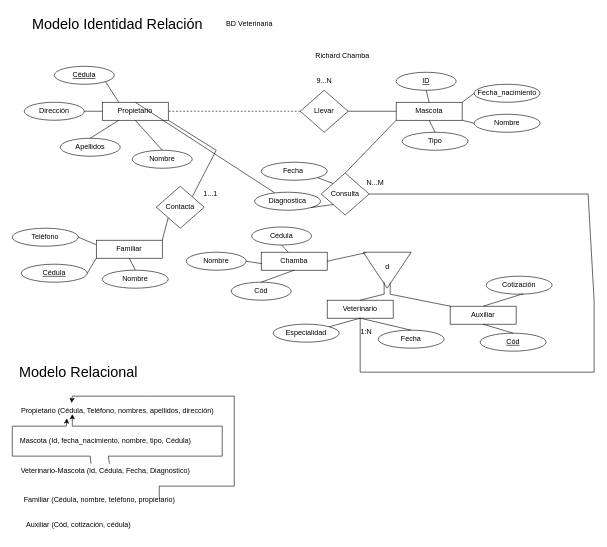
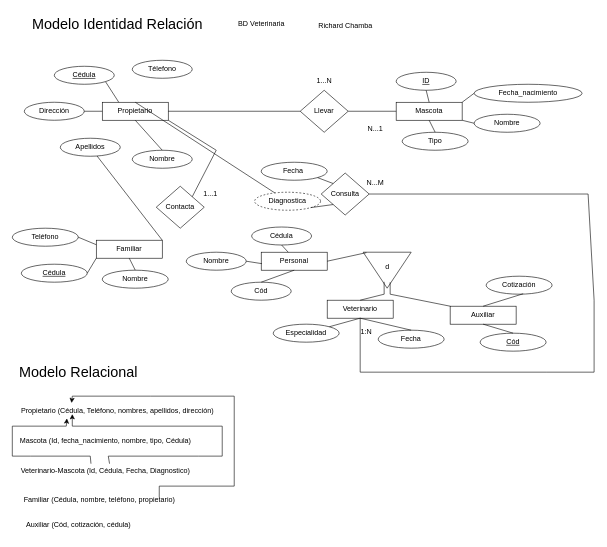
  <mxCell id="0" />
  <mxCell id="1" parent="0" />
  <mxCell id="2" value="Propietario" style="rounded=0;whiteSpace=wrap;html=1;" vertex="1" parent="1"><mxGeometry x="170" y="170" width="110" height="30" as="geometry" /></mxCell>
  <mxCell id="3" value="Mascota" style="rounded=0;whiteSpace=wrap;html=1;" vertex="1" parent="1"><mxGeometry x="660" y="170" width="110" height="30" as="geometry" /></mxCell>
  <mxCell id="4" value="Auxiliar" style="rounded=0;whiteSpace=wrap;html=1;" vertex="1" parent="1"><mxGeometry x="750" y="510" width="110" height="30" as="geometry" /></mxCell>
  <mxCell id="5" value="Veterinario" style="rounded=0;whiteSpace=wrap;html=1;" vertex="1" parent="1"><mxGeometry x="545" y="500" width="110" height="30" as="geometry" /></mxCell>
  <mxCell id="6" value="Familiar" style="rounded=0;whiteSpace=wrap;html=1;" vertex="1" parent="1"><mxGeometry x="160" y="400" width="110" height="30" as="geometry" /></mxCell>
  <mxCell id="7" value="&lt;u&gt;Cédula&lt;/u&gt;" style="ellipse;whiteSpace=wrap;html=1;" vertex="1" parent="1"><mxGeometry x="90" y="110" width="100" height="30" as="geometry" /></mxCell>
+ <mxCell id="8" value="Télefono" style="ellipse;whiteSpace=wrap;html=1;" vertex="1" parent="1"><mxGeometry x="220" y="100" width="100" height="30" as="geometry" /></mxCell>
  <mxCell id="9" value="Dirección" style="ellipse;whiteSpace=wrap;html=1;" vertex="1" parent="1"><mxGeometry x="40" y="170" width="100" height="30" as="geometry" /></mxCell>
  <mxCell id="10" value="Apellidos" style="ellipse;whiteSpace=wrap;html=1;" vertex="1" parent="1"><mxGeometry x="100" y="230" width="100" height="30" as="geometry" /></mxCell>
  <mxCell id="11" value="Nombre" style="ellipse;whiteSpace=wrap;html=1;" vertex="1" parent="1"><mxGeometry x="220" y="250" width="100" height="30" as="geometry" /></mxCell>
  <mxCell id="12" value="Llevar" style="rhombus;whiteSpace=wrap;html=1;" vertex="1" parent="1"><mxGeometry x="500" y="150" width="80" height="70" as="geometry" /></mxCell>
  <mxCell id="13" value="Consulta" style="rhombus;whiteSpace=wrap;html=1;" vertex="1" parent="1"><mxGeometry x="535" y="288" width="80" height="70" as="geometry" /></mxCell>
  <mxCell id="14" value="&lt;u&gt;ID&lt;/u&gt;" style="ellipse;whiteSpace=wrap;html=1;" vertex="1" parent="1"><mxGeometry x="660" y="120" width="100" height="30" as="geometry" /></mxCell>
- <mxCell id="15" value="Fecha_nacimiento" style="ellipse;whiteSpace=wrap;html=1;" vertex="1" parent="1"><mxGeometry x="790" y="140" width="110" height="30" as="geometry" /></mxCell>
+ <mxCell id="15" value="Fecha_nacimiento" style="ellipse;whiteSpace=wrap;html=1;" vertex="1" parent="1"><mxGeometry x="790" y="140" width="180" height="30" as="geometry" /></mxCell>
  <mxCell id="16" value="Nombre" style="ellipse;whiteSpace=wrap;html=1;" vertex="1" parent="1"><mxGeometry x="790" y="190" width="110" height="30" as="geometry" /></mxCell>
  <mxCell id="17" value="Tipo" style="ellipse;whiteSpace=wrap;html=1;" vertex="1" parent="1"><mxGeometry x="670" y="220" width="110" height="30" as="geometry" /></mxCell>
  <mxCell id="18" value="Cotización" style="ellipse;whiteSpace=wrap;html=1;" vertex="1" parent="1"><mxGeometry x="810" y="460" width="110" height="30" as="geometry" /></mxCell>
  <mxCell id="19" value="&lt;u&gt;Cód&lt;/u&gt;" style="ellipse;whiteSpace=wrap;html=1;" vertex="1" parent="1"><mxGeometry x="800" y="555" width="110" height="30" as="geometry" /></mxCell>
  <mxCell id="20" value="Especialidad" style="ellipse;whiteSpace=wrap;html=1;" vertex="1" parent="1"><mxGeometry x="455" y="540" width="110" height="30" as="geometry" /></mxCell>
  <mxCell id="21" value="Fecha" style="ellipse;whiteSpace=wrap;html=1;" vertex="1" parent="1"><mxGeometry x="630" y="550" width="110" height="30" as="geometry" /></mxCell>
  <mxCell id="22" value="&lt;u&gt;Cédula&lt;/u&gt;" style="ellipse;whiteSpace=wrap;html=1;" vertex="1" parent="1"><mxGeometry x="35" y="440" width="110" height="30" as="geometry" /></mxCell>
  <mxCell id="23" value="Nombre" style="ellipse;whiteSpace=wrap;html=1;" vertex="1" parent="1"><mxGeometry x="170" y="450" width="110" height="30" as="geometry" /></mxCell>
  <mxCell id="24" value="Teléfono" style="ellipse;whiteSpace=wrap;html=1;" vertex="1" parent="1"><mxGeometry x="20" y="380" width="110" height="30" as="geometry" /></mxCell>
  <mxCell id="25" value="Contacta" style="rhombus;whiteSpace=wrap;html=1;" vertex="1" parent="1"><mxGeometry x="260" y="310" width="80" height="70" as="geometry" /></mxCell>
  <mxCell id="26" value="" style="endArrow=none;html=1;rounded=0;entryX=1;entryY=0.5;entryDx=0;entryDy=0;exitX=0;exitY=0.25;exitDx=0;exitDy=0;" edge="1" parent="1" source="6" target="24"><mxGeometry width="50" height="50" relative="1" as="geometry"><mxPoint x="410" y="390" as="sourcePoint" /><mxPoint x="460" y="340" as="targetPoint" /></mxGeometry></mxCell>
  <mxCell id="27" value="" style="endArrow=none;html=1;rounded=0;entryX=1;entryY=0.5;entryDx=0;entryDy=0;exitX=0;exitY=1;exitDx=0;exitDy=0;" edge="1" parent="1" source="6" target="22"><mxGeometry width="50" height="50" relative="1" as="geometry"><mxPoint x="210" y="423" as="sourcePoint" /><mxPoint x="180" y="410" as="targetPoint" /></mxGeometry></mxCell>
  <mxCell id="28" value="" style="endArrow=none;html=1;rounded=0;entryX=0.5;entryY=0;entryDx=0;entryDy=0;exitX=0.5;exitY=1;exitDx=0;exitDy=0;" edge="1" parent="1" source="6" target="23"><mxGeometry width="50" height="50" relative="1" as="geometry"><mxPoint x="245" y="440" as="sourcePoint" /><mxPoint x="230" y="465" as="targetPoint" /></mxGeometry></mxCell>
  <mxCell id="29" value="" style="endArrow=none;html=1;rounded=0;entryX=0.5;entryY=1;entryDx=0;entryDy=0;" edge="1" parent="1" source="20" target="5"><mxGeometry width="50" height="50" relative="1" as="geometry"><mxPoint x="880" y="660" as="sourcePoint" /><mxPoint x="945" y="640" as="targetPoint" /></mxGeometry></mxCell>
  <mxCell id="30" value="" style="endArrow=none;html=1;rounded=0;exitX=0.5;exitY=0;exitDx=0;exitDy=0;entryX=0.5;entryY=1;entryDx=0;entryDy=0;" edge="1" parent="1" source="21" target="5"><mxGeometry width="50" height="50" relative="1" as="geometry"><mxPoint x="955" y="655" as="sourcePoint" /><mxPoint x="995" y="630" as="targetPoint" /></mxGeometry></mxCell>
  <mxCell id="31" value="" style="endArrow=none;html=1;rounded=0;exitX=0.5;exitY=0;exitDx=0;exitDy=0;entryX=0.5;entryY=1;entryDx=0;entryDy=0;" edge="1" parent="1" source="19" target="4"><mxGeometry width="50" height="50" relative="1" as="geometry"><mxPoint x="985" y="420" as="sourcePoint" /><mxPoint x="880" y="410" as="targetPoint" /></mxGeometry></mxCell>
  <mxCell id="32" value="" style="endArrow=none;html=1;rounded=0;exitX=0.5;exitY=0;exitDx=0;exitDy=0;entryX=0.561;entryY=0.978;entryDx=0;entryDy=0;entryPerimeter=0;" edge="1" parent="1" source="4" target="18"><mxGeometry width="50" height="50" relative="1" as="geometry"><mxPoint x="915" y="430" as="sourcePoint" /><mxPoint x="910" y="410" as="targetPoint" /></mxGeometry></mxCell>
  <mxCell id="33" value="" style="endArrow=none;html=1;rounded=0;entryX=1;entryY=0.5;entryDx=0;entryDy=0;exitX=0;exitY=0.5;exitDx=0;exitDy=0;" edge="1" parent="1" source="2" target="9"><mxGeometry width="50" height="50" relative="1" as="geometry"><mxPoint x="470" y="300" as="sourcePoint" /><mxPoint x="520" y="250" as="targetPoint" /></mxGeometry></mxCell>
  <mxCell id="34" value="" style="endArrow=none;html=1;rounded=0;entryX=1;entryY=1;entryDx=0;entryDy=0;exitX=0.25;exitY=0;exitDx=0;exitDy=0;" edge="1" parent="1" source="2" target="7"><mxGeometry width="50" height="50" relative="1" as="geometry"><mxPoint x="470" y="300" as="sourcePoint" /><mxPoint x="520" y="250" as="targetPoint" /></mxGeometry></mxCell>
  <mxCell id="35" value="" style="endArrow=none;html=1;rounded=0;exitX=0.5;exitY=0;exitDx=0;exitDy=0;" edge="1" parent="1" source="2" target="46"><mxGeometry width="50" height="50" relative="1" as="geometry"><mxPoint x="303" y="184" as="sourcePoint" /><mxPoint x="280" y="150" as="targetPoint" /></mxGeometry></mxCell>
- <mxCell id="36" value="" style="endArrow=none;html=1;rounded=0;entryX=0.25;entryY=1;entryDx=0;entryDy=0;exitX=0.5;exitY=0;exitDx=0;exitDy=0;" edge="1" parent="1" source="10" target="2"><mxGeometry width="50" height="50" relative="1" as="geometry"><mxPoint x="470" y="300" as="sourcePoint" /><mxPoint x="520" y="250" as="targetPoint" /></mxGeometry></mxCell>
  <mxCell id="37" value="" style="endArrow=none;html=1;rounded=0;entryX=0.5;entryY=1;entryDx=0;entryDy=0;exitX=0.5;exitY=0;exitDx=0;exitDy=0;" edge="1" parent="1" source="11" target="2"><mxGeometry width="50" height="50" relative="1" as="geometry"><mxPoint x="470" y="300" as="sourcePoint" /><mxPoint x="520" y="250" as="targetPoint" /></mxGeometry></mxCell>
- <mxCell id="38" value="" style="endArrow=none;html=1;rounded=0;entryX=1;entryY=0.5;entryDx=0;entryDy=0;exitX=0;exitY=0.5;exitDx=0;exitDy=0;dashed=1;" edge="1" parent="1" source="12" target="2"><mxGeometry width="50" height="50" relative="1" as="geometry"><mxPoint x="407" y="185" as="sourcePoint" /><mxPoint x="520" y="250" as="targetPoint" /></mxGeometry></mxCell>
+ <mxCell id="38" value="" style="endArrow=none;html=1;rounded=0;entryX=1;entryY=0.5;entryDx=0;entryDy=0;exitX=0;exitY=0.5;exitDx=0;exitDy=0;" edge="1" parent="1" source="12" target="2"><mxGeometry width="50" height="50" relative="1" as="geometry"><mxPoint x="407" y="185" as="sourcePoint" /><mxPoint x="520" y="250" as="targetPoint" /></mxGeometry></mxCell>
  <mxCell id="39" value="" style="endArrow=none;html=1;rounded=0;entryX=1;entryY=0.5;entryDx=0;entryDy=0;exitX=0;exitY=0.5;exitDx=0;exitDy=0;" edge="1" parent="1" source="3" target="12"><mxGeometry width="50" height="50" relative="1" as="geometry"><mxPoint x="560" y="300" as="sourcePoint" /><mxPoint x="610" y="250" as="targetPoint" /></mxGeometry></mxCell>
  <mxCell id="40" value="" style="endArrow=none;html=1;rounded=0;entryX=0.5;entryY=1;entryDx=0;entryDy=0;exitX=0.5;exitY=0;exitDx=0;exitDy=0;" edge="1" parent="1" source="3" target="14"><mxGeometry width="50" height="50" relative="1" as="geometry"><mxPoint x="560" y="300" as="sourcePoint" /><mxPoint x="610" y="250" as="targetPoint" /></mxGeometry></mxCell>
  <mxCell id="41" value="" style="endArrow=none;html=1;rounded=0;entryX=0;entryY=0.5;entryDx=0;entryDy=0;" edge="1" parent="1" target="15"><mxGeometry width="50" height="50" relative="1" as="geometry"><mxPoint x="770" y="170" as="sourcePoint" /><mxPoint x="610" y="250" as="targetPoint" /></mxGeometry></mxCell>
  <mxCell id="42" value="" style="endArrow=none;html=1;rounded=0;entryX=0;entryY=0.5;entryDx=0;entryDy=0;exitX=1;exitY=1;exitDx=0;exitDy=0;" edge="1" parent="1" source="3" target="16"><mxGeometry width="50" height="50" relative="1" as="geometry"><mxPoint x="560" y="300" as="sourcePoint" /><mxPoint x="610" y="250" as="targetPoint" /></mxGeometry></mxCell>
  <mxCell id="43" value="" style="endArrow=none;html=1;rounded=0;entryX=0.5;entryY=0;entryDx=0;entryDy=0;exitX=0.5;exitY=1;exitDx=0;exitDy=0;" edge="1" parent="1" source="3" target="17"><mxGeometry width="50" height="50" relative="1" as="geometry"><mxPoint x="560" y="300" as="sourcePoint" /><mxPoint x="610" y="250" as="targetPoint" /></mxGeometry></mxCell>
- <mxCell id="44" value="" style="endArrow=none;html=1;rounded=0;entryX=0;entryY=1;entryDx=0;entryDy=0;exitX=0.5;exitY=0;exitDx=0;exitDy=0;" edge="1" parent="1" source="13" target="3"><mxGeometry width="50" height="50" relative="1" as="geometry"><mxPoint x="560" y="300" as="sourcePoint" /><mxPoint x="610" y="250" as="targetPoint" /></mxGeometry></mxCell>
  <mxCell id="45" value="Fecha&amp;nbsp;" style="ellipse;whiteSpace=wrap;html=1;" vertex="1" parent="1"><mxGeometry x="435" y="270" width="110" height="30" as="geometry" /></mxCell>
- <mxCell id="46" value="Diagnostica" style="ellipse;whiteSpace=wrap;html=1;" vertex="1" parent="1"><mxGeometry x="424" y="320" width="110" height="30" as="geometry" /></mxCell>
+ <mxCell id="46" value="Diagnostica" style="ellipse;whiteSpace=wrap;html=1;dashed=1;" vertex="1" parent="1"><mxGeometry x="424" y="320" width="110" height="30" as="geometry" /></mxCell>
  <mxCell id="47" value="" style="endArrow=none;html=1;rounded=0;entryX=1;entryY=1;entryDx=0;entryDy=0;exitX=0;exitY=0;exitDx=0;exitDy=0;" edge="1" parent="1" source="13" target="45"><mxGeometry width="50" height="50" relative="1" as="geometry"><mxPoint x="510" y="490" as="sourcePoint" /><mxPoint x="560" y="440" as="targetPoint" /></mxGeometry></mxCell>
  <mxCell id="48" value="" style="endArrow=none;html=1;rounded=0;entryX=0;entryY=1;entryDx=0;entryDy=0;exitX=1;exitY=1;exitDx=0;exitDy=0;" edge="1" parent="1" source="46" target="13"><mxGeometry width="50" height="50" relative="1" as="geometry"><mxPoint x="510" y="490" as="sourcePoint" /><mxPoint x="560" y="440" as="targetPoint" /></mxGeometry></mxCell>
- <mxCell id="49" value="" style="endArrow=none;html=1;rounded=0;entryX=0;entryY=1;entryDx=0;entryDy=0;exitX=1;exitY=0;exitDx=0;exitDy=0;" edge="1" parent="1" source="6" target="25"><mxGeometry width="50" height="50" relative="1" as="geometry"><mxPoint x="510" y="410" as="sourcePoint" /><mxPoint x="560" y="360" as="targetPoint" /></mxGeometry></mxCell>
+ <mxCell id="49" value="" style="endArrow=none;html=1;rounded=0;exitX=1;exitY=0;exitDx=0;exitDy=0;" edge="1" parent="1" source="6" target="10"><mxGeometry width="50" height="50" relative="1" as="geometry"><mxPoint x="510" y="410" as="sourcePoint" /><mxPoint x="560" y="360" as="targetPoint" /></mxGeometry></mxCell>
  <mxCell id="50" value="" style="endArrow=none;html=1;rounded=0;entryX=1;entryY=0;entryDx=0;entryDy=0;exitX=1;exitY=1;exitDx=0;exitDy=0;" edge="1" parent="1" source="2" target="25"><mxGeometry width="50" height="50" relative="1" as="geometry"><mxPoint x="390" y="230" as="sourcePoint" /><mxPoint x="560" y="360" as="targetPoint" /><Array as="points"><mxPoint x="360" y="250" /></Array></mxGeometry></mxCell>
  <mxCell id="51" value="N...M" style="text;html=1;align=center;verticalAlign=middle;resizable=0;points=[];autosize=1;strokeColor=none;fillColor=none;" vertex="1" parent="1"><mxGeometry x="600" y="290" width="50" height="30" as="geometry" /></mxCell>
- <mxCell id="53" value="9...N" style="text;html=1;align=center;verticalAlign=middle;resizable=0;points=[];autosize=1;strokeColor=none;fillColor=none;" vertex="1" parent="1"><mxGeometry x="515" y="120" width="50" height="30" as="geometry" /></mxCell>
+ <mxCell id="52" value="N...1" style="text;html=1;align=center;verticalAlign=middle;resizable=0;points=[];autosize=1;strokeColor=none;fillColor=none;" vertex="1" parent="1"><mxGeometry x="600" y="200" width="50" height="30" as="geometry" /></mxCell>
+ <mxCell id="53" value="1...N" style="text;html=1;align=center;verticalAlign=middle;resizable=0;points=[];autosize=1;strokeColor=none;fillColor=none;" vertex="1" parent="1"><mxGeometry x="515" y="120" width="50" height="30" as="geometry" /></mxCell>
  <mxCell id="54" value="1...1" style="text;html=1;align=center;verticalAlign=middle;resizable=0;points=[];autosize=1;strokeColor=none;fillColor=none;" vertex="1" parent="1"><mxGeometry x="325" y="308" width="50" height="30" as="geometry" /></mxCell>
  <mxCell id="55" value="&lt;font style=&quot;font-size: 24px;&quot;&gt;Modelo Identidad Relación&lt;/font&gt;" style="text;html=1;align=center;verticalAlign=middle;resizable=0;points=[];autosize=1;strokeColor=none;fillColor=none;" vertex="1" parent="1"><mxGeometry x="40" y="20" width="310" height="40" as="geometry" /></mxCell>
- <mxCell id="56" value="BD Veterinaria" style="text;html=1;align=center;verticalAlign=middle;resizable=0;points=[];autosize=1;strokeColor=none;fillColor=none;" vertex="1" parent="1"><mxGeometry x="365" y="25" width="100" height="30" as="geometry" /></mxCell>
- <mxCell id="57" value="Richard Chamba" style="text;html=1;align=center;verticalAlign=middle;resizable=0;points=[];autosize=1;strokeColor=none;fillColor=none;" vertex="1" parent="1"><mxGeometry x="515" y="78" width="110" height="30" as="geometry" /></mxCell>
+ <mxCell id="56" value="BD Veterinaria" style="text;html=1;align=center;verticalAlign=middle;resizable=0;points=[];autosize=1;strokeColor=none;fillColor=none;" vertex="1" parent="1"><mxGeometry x="385" y="25" width="100" height="30" as="geometry" /></mxCell>
+ <mxCell id="57" value="Richard Chamba" style="text;html=1;align=center;verticalAlign=middle;resizable=0;points=[];autosize=1;strokeColor=none;fillColor=none;" vertex="1" parent="1"><mxGeometry x="520" y="28" width="110" height="30" as="geometry" /></mxCell>
  <mxCell id="58" value="&lt;font style=&quot;font-size: 24px;&quot;&gt;Modelo Relacional&lt;/font&gt;" style="text;html=1;align=center;verticalAlign=middle;resizable=0;points=[];autosize=1;strokeColor=none;fillColor=none;" vertex="1" parent="1"><mxGeometry x="20" y="600" width="220" height="40" as="geometry" /></mxCell>
  <mxCell id="59" value="Propietario (Cédula, Teléfono, nombres, apellidos, dirección)" style="text;html=1;align=center;verticalAlign=middle;resizable=0;points=[];autosize=1;strokeColor=none;fillColor=none;" vertex="1" parent="1"><mxGeometry x="25" y="670" width="340" height="30" as="geometry" /></mxCell>
  <mxCell id="60" value="Mascota (Id, fecha_nacimiento, nombre, tipo, Cédula)" style="text;html=1;align=center;verticalAlign=middle;resizable=0;points=[];autosize=1;strokeColor=none;fillColor=none;" vertex="1" parent="1"><mxGeometry x="20" y="720" width="310" height="30" as="geometry" /></mxCell>
  <mxCell id="61" value="Veterinario-Mascota (Id, Cédula, Fecha, Diagnostico)" style="text;html=1;align=center;verticalAlign=middle;resizable=0;points=[];autosize=1;strokeColor=none;fillColor=none;" vertex="1" parent="1"><mxGeometry x="20" y="770" width="310" height="30" as="geometry" /></mxCell>
  <mxCell id="62" value="Auxiliar (Cód, cotización, cédula)" style="text;html=1;align=center;verticalAlign=middle;resizable=0;points=[];autosize=1;strokeColor=none;fillColor=none;" vertex="1" parent="1"><mxGeometry x="30" y="860" width="200" height="30" as="geometry" /></mxCell>
  <mxCell id="63" value="" style="endArrow=classic;html=1;rounded=0;exitX=0.523;exitY=0.087;exitDx=0;exitDy=0;exitPerimeter=0;" edge="1" parent="1" source="61"><mxGeometry width="50" height="50" relative="1" as="geometry"><mxPoint x="160" y="760" as="sourcePoint" /><mxPoint x="120" y="690" as="targetPoint" /><Array as="points"><mxPoint x="180" y="760" /><mxPoint x="330" y="760" /><mxPoint x="370" y="760" /><mxPoint x="370" y="710" /><mxPoint x="120" y="710" /></Array></mxGeometry></mxCell>
  <mxCell id="64" value="" style="endArrow=classic;html=1;rounded=0;entryX=0.253;entryY=0.905;entryDx=0;entryDy=0;entryPerimeter=0;exitX=0.423;exitY=0.088;exitDx=0;exitDy=0;exitPerimeter=0;" edge="1" parent="1" source="61" target="59"><mxGeometry width="50" height="50" relative="1" as="geometry"><mxPoint x="20" y="760" as="sourcePoint" /><mxPoint x="460" y="590" as="targetPoint" /><Array as="points"><mxPoint x="150" y="760" /><mxPoint x="50" y="760" /><mxPoint x="20" y="760" /><mxPoint x="20" y="710" /><mxPoint x="110" y="710" /></Array></mxGeometry></mxCell>
  <mxCell id="65" value="Familiar (Cédula, nombre, teléfono, propietario)" style="text;html=1;align=center;verticalAlign=middle;resizable=0;points=[];autosize=1;strokeColor=none;fillColor=none;" vertex="1" parent="1"><mxGeometry x="25" y="818" width="280" height="30" as="geometry" /></mxCell>
  <mxCell id="66" value="" style="endArrow=classic;html=1;rounded=0;entryX=0.276;entryY=0.045;entryDx=0;entryDy=0;entryPerimeter=0;" edge="1" parent="1" target="59"><mxGeometry width="50" height="50" relative="1" as="geometry"><mxPoint x="265" y="828.825" as="sourcePoint" /><mxPoint x="400" y="837.17" as="targetPoint" /><Array as="points"><mxPoint x="265" y="810" /><mxPoint x="390" y="810" /><mxPoint x="390" y="660" /><mxPoint x="250" y="660" /><mxPoint x="120" y="660" /></Array></mxGeometry></mxCell>
- <mxCell id="67" value="Chamba" style="rounded=0;whiteSpace=wrap;html=1;" vertex="1" parent="1"><mxGeometry x="435" y="420" width="110" height="30" as="geometry" /></mxCell>
+ <mxCell id="67" value="Personal" style="rounded=0;whiteSpace=wrap;html=1;" vertex="1" parent="1"><mxGeometry x="435" y="420" width="110" height="30" as="geometry" /></mxCell>
  <mxCell id="68" value="Cód" style="ellipse;whiteSpace=wrap;html=1;" vertex="1" parent="1"><mxGeometry x="385" y="470" width="100" height="30" as="geometry" /></mxCell>
  <mxCell id="69" value="Cédula" style="ellipse;whiteSpace=wrap;html=1;" vertex="1" parent="1"><mxGeometry x="419" y="378" width="100" height="30" as="geometry" /></mxCell>
  <mxCell id="70" value="Nombre" style="ellipse;whiteSpace=wrap;html=1;" vertex="1" parent="1"><mxGeometry x="310" y="420" width="100" height="30" as="geometry" /></mxCell>
  <mxCell id="71" value="" style="endArrow=none;html=1;rounded=0;entryX=0.5;entryY=1;entryDx=0;entryDy=0;" edge="1" parent="1" target="69"><mxGeometry width="50" height="50" relative="1" as="geometry"><mxPoint x="480" y="420" as="sourcePoint" /><mxPoint x="530" y="370" as="targetPoint" /></mxGeometry></mxCell>
  <mxCell id="72" value="" style="endArrow=none;html=1;rounded=0;entryX=0.5;entryY=0;entryDx=0;entryDy=0;exitX=0.5;exitY=1;exitDx=0;exitDy=0;" edge="1" parent="1" source="67" target="68"><mxGeometry width="50" height="50" relative="1" as="geometry"><mxPoint x="561" y="472" as="sourcePoint" /><mxPoint x="550" y="460" as="targetPoint" /></mxGeometry></mxCell>
  <mxCell id="73" value="" style="endArrow=none;html=1;rounded=0;entryX=1;entryY=0.5;entryDx=0;entryDy=0;exitX=0.011;exitY=0.637;exitDx=0;exitDy=0;exitPerimeter=0;" edge="1" parent="1" source="67" target="70"><mxGeometry width="50" height="50" relative="1" as="geometry"><mxPoint x="561" y="462" as="sourcePoint" /><mxPoint x="550" y="450" as="targetPoint" /></mxGeometry></mxCell>
  <mxCell id="74" value="" style="triangle;whiteSpace=wrap;html=1;rotation=90;" vertex="1" parent="1"><mxGeometry x="615" y="410" width="60" height="80" as="geometry" /></mxCell>
  <mxCell id="75" value="" style="endArrow=none;html=1;rounded=0;exitX=0.823;exitY=0.564;exitDx=0;exitDy=0;exitPerimeter=0;" edge="1" parent="1" source="74"><mxGeometry width="50" height="50" relative="1" as="geometry"><mxPoint x="635" y="470" as="sourcePoint" /><mxPoint x="640" y="490" as="targetPoint" /></mxGeometry></mxCell>
  <mxCell id="76" value="" style="endArrow=none;html=1;rounded=0;exitX=0.836;exitY=0.438;exitDx=0;exitDy=0;exitPerimeter=0;" edge="1" parent="1" source="74"><mxGeometry width="50" height="50" relative="1" as="geometry"><mxPoint x="639.95" y="470" as="sourcePoint" /><mxPoint x="650" y="490" as="targetPoint" /></mxGeometry></mxCell>
  <mxCell id="77" value="" style="endArrow=none;html=1;rounded=0;exitX=0.5;exitY=0;exitDx=0;exitDy=0;" edge="1" parent="1" source="5"><mxGeometry width="50" height="50" relative="1" as="geometry"><mxPoint x="540" y="510" as="sourcePoint" /><mxPoint x="640" y="490" as="targetPoint" /></mxGeometry></mxCell>
  <mxCell id="78" value="" style="endArrow=none;html=1;rounded=0;entryX=0;entryY=0;entryDx=0;entryDy=0;" edge="1" parent="1" target="4"><mxGeometry width="50" height="50" relative="1" as="geometry"><mxPoint x="650" y="490" as="sourcePoint" /><mxPoint x="650" y="430" as="targetPoint" /></mxGeometry></mxCell>
  <mxCell id="79" value="d" style="text;html=1;align=center;verticalAlign=middle;resizable=0;points=[];autosize=1;strokeColor=none;fillColor=none;" vertex="1" parent="1"><mxGeometry x="630" y="430" width="30" height="30" as="geometry" /></mxCell>
  <mxCell id="80" value="" style="endArrow=none;html=1;rounded=0;entryX=0.012;entryY=0.932;entryDx=0;entryDy=0;entryPerimeter=0;exitX=1;exitY=0.5;exitDx=0;exitDy=0;" edge="1" parent="1" source="67" target="74"><mxGeometry width="50" height="50" relative="1" as="geometry"><mxPoint x="490" y="470" as="sourcePoint" /><mxPoint x="540" y="420" as="targetPoint" /></mxGeometry></mxCell>
  <mxCell id="81" value="" style="endArrow=none;html=1;rounded=0;entryX=1;entryY=0.5;entryDx=0;entryDy=0;" edge="1" parent="1" target="13"><mxGeometry width="50" height="50" relative="1" as="geometry"><mxPoint x="600" y="530" as="sourcePoint" /><mxPoint x="540" y="420" as="targetPoint" /><Array as="points"><mxPoint x="600" y="620" /><mxPoint x="910" y="620" /><mxPoint x="990" y="620" /><mxPoint x="990" y="500" /><mxPoint x="980" y="323" /></Array></mxGeometry></mxCell>
  <mxCell id="82" value="1:N" style="text;html=1;align=center;verticalAlign=middle;resizable=0;points=[];autosize=1;strokeColor=none;fillColor=none;" vertex="1" parent="1"><mxGeometry x="590" y="538" width="40" height="30" as="geometry" /></mxCell>
